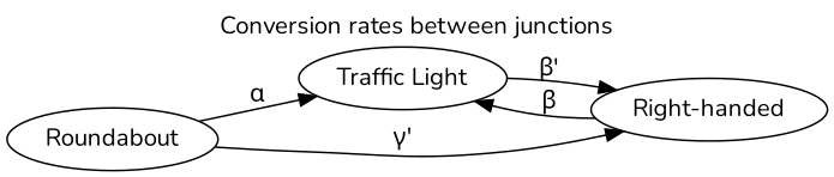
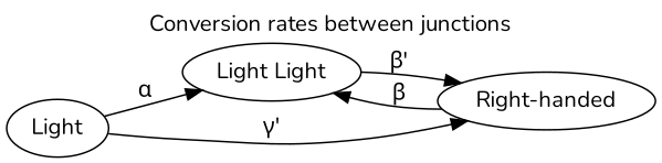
  digraph {
    fontname=Nunito
    label="Conversion rates between junctions"
    labelloc=top
    rankdir=LR
    node [fontname=Nunito]
    edge [fontname=Nunito]
-   n1 [label=Roundabout]
-   n2 [label="Traffic Light"]
+   n1 [label=Light]
+   n2 [label="Light Light"]
    n3 [label="Right-handed"]
    n1 -> n2 [label="α"]
    n1 -> n3 [label="γ\'"]
    n2 -> n3 [label="β\'"]
    n3 -> n2 [label="β"]
  }
